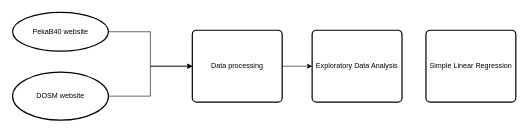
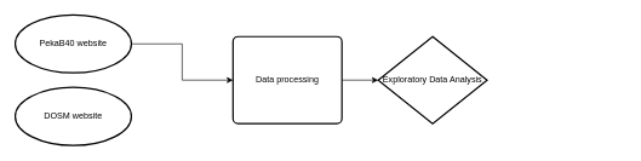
  <mxCell id="0" />
  <mxCell id="1" parent="0" />
  <mxCell id="2" value="" style="edgeStyle=orthogonalEdgeStyle;rounded=0;orthogonalLoop=1;jettySize=auto;html=1;" edge="1" parent="1" source="3" target="7"><mxGeometry relative="1" as="geometry" /></mxCell>
- <mxCell id="3" value="PekaB40 website" style="strokeWidth=2;html=1;shape=mxgraph.flowchart.start_1;whiteSpace=wrap;" vertex="1" parent="1"><mxGeometry x="20" y="20" width="160" height="65" as="geometry" /></mxCell>
- <mxCell id="4" value="" style="edgeStyle=orthogonalEdgeStyle;rounded=0;orthogonalLoop=1;jettySize=auto;html=1;" edge="1" parent="1" source="5" target="7"><mxGeometry relative="1" as="geometry" /></mxCell>
+ <mxCell id="3" value="PekaB40 website" style="strokeWidth=2;html=1;shape=mxgraph.flowchart.start_1;whiteSpace=wrap;" vertex="1" parent="1"><mxGeometry x="20" y="20" width="160" height="80" as="geometry" /></mxCell>
  <mxCell id="5" value="DOSM website" style="strokeWidth=2;html=1;shape=mxgraph.flowchart.start_1;whiteSpace=wrap;" vertex="1" parent="1"><mxGeometry x="20" y="120" width="160" height="80" as="geometry" /></mxCell>
  <mxCell id="6" value="" style="edgeStyle=orthogonalEdgeStyle;rounded=0;orthogonalLoop=1;jettySize=auto;html=1;" edge="1" parent="1" source="7" target="8"><mxGeometry relative="1" as="geometry" /></mxCell>
  <mxCell id="7" value="Data processing" style="rounded=1;whiteSpace=wrap;html=1;absoluteArcSize=1;arcSize=14;strokeWidth=2;" vertex="1" parent="1"><mxGeometry x="320" y="50" width="150" height="120" as="geometry" /></mxCell>
- <mxCell id="8" value="Exploratory Data Analysis" style="rounded=1;whiteSpace=wrap;html=1;absoluteArcSize=1;arcSize=14;strokeWidth=2;" vertex="1" parent="1"><mxGeometry x="520" y="50" width="150" height="120" as="geometry" /></mxCell>
- <mxCell id="9" value="Simple Linear Regression" style="rounded=1;whiteSpace=wrap;html=1;absoluteArcSize=1;arcSize=14;strokeWidth=2;" vertex="1" parent="1"><mxGeometry x="710" y="50" width="150" height="120" as="geometry" /></mxCell>
+ <mxCell id="8" value="Exploratory Data Analysis" style="rhombus;whiteSpace=wrap;html=1;absoluteArcSize=1;arcSize=14;strokeWidth=2;" vertex="1" parent="1"><mxGeometry x="520" y="50" width="150" height="120" as="geometry" /></mxCell>
